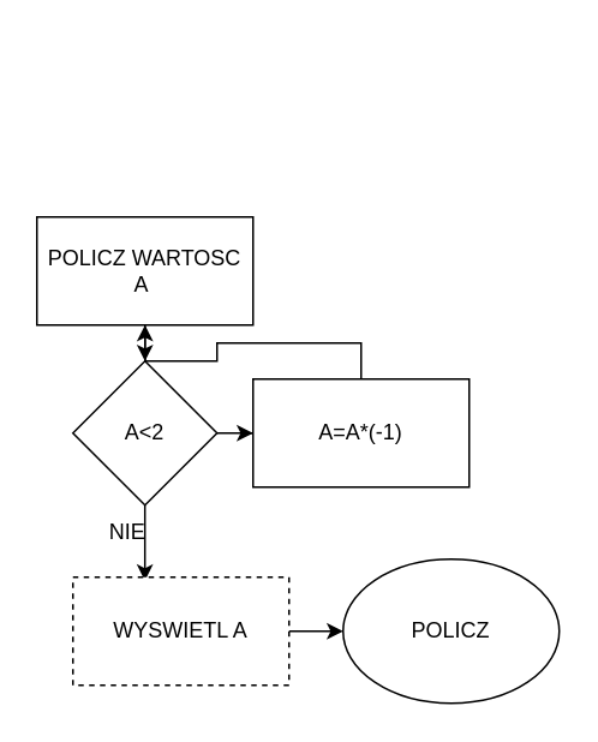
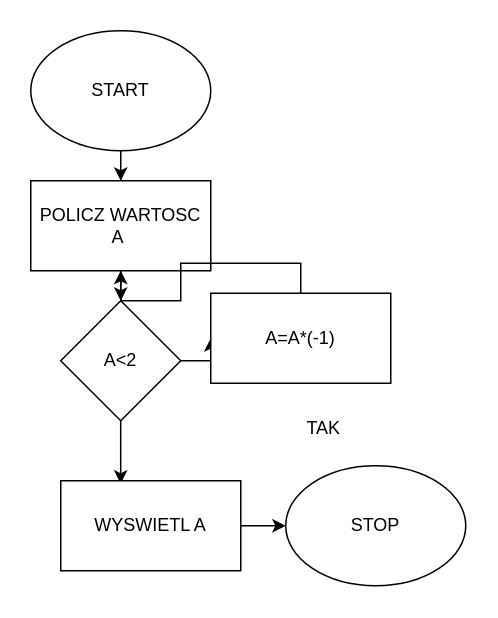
  <mxCell id="0" />
  <mxCell id="1" parent="0" />
+ <mxCell id="2" style="edgeStyle=orthogonalEdgeStyle;rounded=0;orthogonalLoop=1;jettySize=auto;html=1;" edge="1" parent="1" source="3" target="5"><mxGeometry relative="1" as="geometry"><mxPoint x="80" y="150" as="targetPoint" /></mxGeometry></mxCell>
+ <mxCell id="3" value="START&lt;br&gt;" style="ellipse;whiteSpace=wrap;html=1;" vertex="1" parent="1"><mxGeometry x="20" y="20" width="120" height="80" as="geometry" /></mxCell>
  <mxCell id="4" style="edgeStyle=orthogonalEdgeStyle;rounded=0;orthogonalLoop=1;jettySize=auto;html=1;" edge="1" parent="1" source="5" target="8"><mxGeometry relative="1" as="geometry"><mxPoint x="80" y="220" as="targetPoint" /></mxGeometry></mxCell>
  <mxCell id="5" value="POLICZ WARTOSC A&amp;nbsp;" style="rounded=0;whiteSpace=wrap;html=1;" vertex="1" parent="1"><mxGeometry x="20" y="120" width="120" height="60" as="geometry" /></mxCell>
  <mxCell id="6" style="edgeStyle=orthogonalEdgeStyle;rounded=0;orthogonalLoop=1;jettySize=auto;html=1;" edge="1" parent="1" source="8" target="10"><mxGeometry relative="1" as="geometry"><mxPoint x="150" y="240" as="targetPoint" /></mxGeometry></mxCell>
  <mxCell id="7" style="edgeStyle=orthogonalEdgeStyle;rounded=0;orthogonalLoop=1;jettySize=auto;html=1;entryX=0.333;entryY=0.033;entryDx=0;entryDy=0;entryPerimeter=0;" edge="1" parent="1" source="8" target="12"><mxGeometry relative="1" as="geometry" /></mxCell>
  <mxCell id="8" value="A&amp;lt;2" style="rhombus;whiteSpace=wrap;html=1;" vertex="1" parent="1"><mxGeometry x="40" y="200" width="80" height="80" as="geometry" /></mxCell>
  <mxCell id="9" style="edgeStyle=orthogonalEdgeStyle;rounded=0;orthogonalLoop=1;jettySize=auto;html=1;" edge="1" parent="1" source="10" target="5"><mxGeometry relative="1" as="geometry"><mxPoint x="200" y="310" as="targetPoint" /></mxGeometry></mxCell>
- <mxCell id="10" value="A=A*(-1)" style="rounded=0;whiteSpace=wrap;html=1;" vertex="1" parent="1"><mxGeometry x="140" y="210" width="120" height="60" as="geometry" /></mxCell>
+ <mxCell id="10" value="A=A*(-1)" style="rounded=0;whiteSpace=wrap;html=1;" vertex="1" parent="1"><mxGeometry x="140" y="195" width="120" height="60" as="geometry" /></mxCell>
  <mxCell id="11" style="edgeStyle=orthogonalEdgeStyle;rounded=0;orthogonalLoop=1;jettySize=auto;html=1;" edge="1" parent="1" source="12"><mxGeometry relative="1" as="geometry"><mxPoint x="190" y="350" as="targetPoint" /></mxGeometry></mxCell>
- <mxCell id="12" value="WYSWIETL A" style="rounded=0;whiteSpace=wrap;html=1;dashed=1;" vertex="1" parent="1"><mxGeometry x="40" y="320" width="120" height="60" as="geometry" /></mxCell>
- <mxCell id="13" value="POLICZ" style="ellipse;whiteSpace=wrap;html=1;" vertex="1" parent="1"><mxGeometry x="190" y="310" width="120" height="80" as="geometry" /></mxCell>
- <mxCell id="14" value="NIE" style="text;html=1;align=center;verticalAlign=middle;resizable=0;points=[];autosize=1;strokeColor=none;fillColor=none;" vertex="1" parent="1"><mxGeometry x="50" y="280" width="40" height="30" as="geometry" /></mxCell>
+ <mxCell id="12" value="WYSWIETL A" style="rounded=0;whiteSpace=wrap;html=1;" vertex="1" parent="1"><mxGeometry x="40" y="320" width="120" height="60" as="geometry" /></mxCell>
+ <mxCell id="13" value="STOP" style="ellipse;whiteSpace=wrap;html=1;" vertex="1" parent="1"><mxGeometry x="190" y="310" width="120" height="80" as="geometry" /></mxCell>
+ <mxCell id="15" value="TAK&lt;br&gt;" style="text;html=1;align=center;verticalAlign=middle;resizable=0;points=[];autosize=1;strokeColor=none;fillColor=none;" vertex="1" parent="1"><mxGeometry x="190" y="270" width="50" height="30" as="geometry" /></mxCell>
